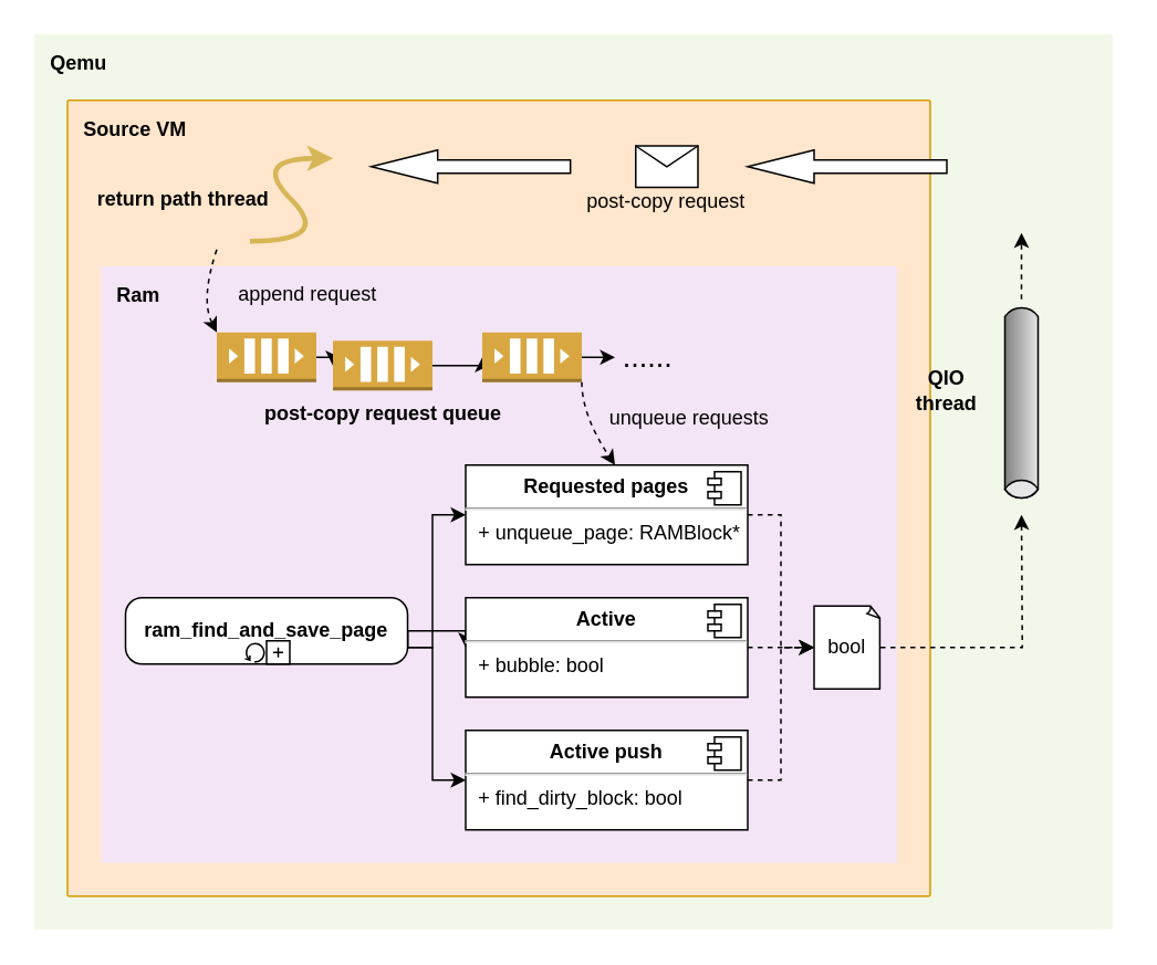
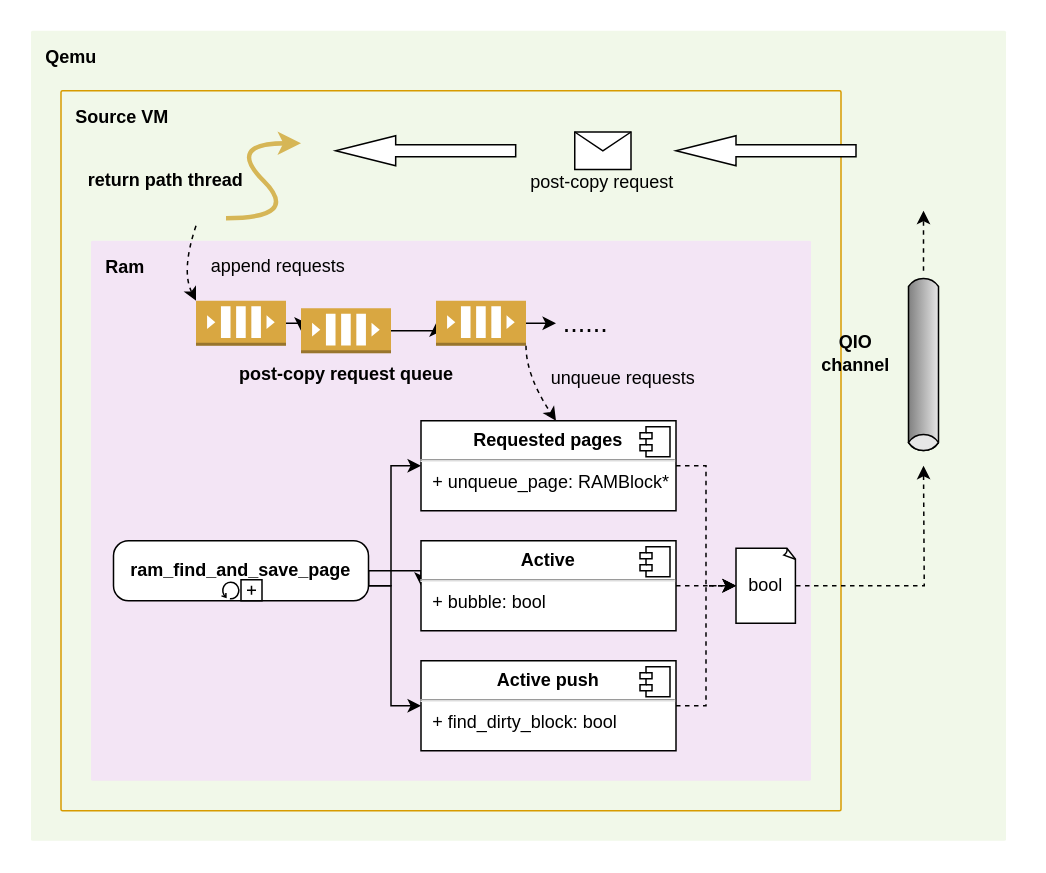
  <mxCell id="0" />
  <mxCell id="1" parent="0" />
  <mxCell id="2" value="&lt;b&gt;&lt;font color=&quot;#000000&quot;&gt;Qemu&lt;/font&gt;&lt;/b&gt;" style="sketch=0;points=[[0,0,0],[0.25,0,0],[0.5,0,0],[0.75,0,0],[1,0,0],[1,0.25,0],[1,0.5,0],[1,0.75,0],[1,1,0],[0.75,1,0],[0.5,1,0],[0.25,1,0],[0,1,0],[0,0.75,0],[0,0.5,0],[0,0.25,0]];rounded=1;absoluteArcSize=1;arcSize=2;html=1;strokeColor=none;gradientColor=none;shadow=0;dashed=0;fontSize=12;fontColor=#9E9E9E;align=left;verticalAlign=top;spacing=10;spacingTop=-4;fillColor=#F1F8E9;" parent="1" vertex="1"><mxGeometry x="20" y="20" width="650" height="540" as="geometry" /></mxCell>
- <mxCell id="3" value="&lt;b&gt;&lt;font color=&quot;#000000&quot;&gt;Source VM&lt;/font&gt;&lt;/b&gt;" style="sketch=0;points=[[0,0,0],[0.25,0,0],[0.5,0,0],[0.75,0,0],[1,0,0],[1,0.25,0],[1,0.5,0],[1,0.75,0],[1,1,0],[0.75,1,0],[0.5,1,0],[0.25,1,0],[0,1,0],[0,0.75,0],[0,0.5,0],[0,0.25,0]];rounded=1;absoluteArcSize=1;arcSize=2;html=1;strokeColor=#d79b00;shadow=0;dashed=0;fontSize=12;align=left;verticalAlign=top;spacing=10;spacingTop=-4;fillColor=#ffe6cc;" parent="1" vertex="1"><mxGeometry x="40" y="60" width="520" height="480" as="geometry" /></mxCell>
+ <mxCell id="3" value="&lt;b&gt;&lt;font color=&quot;#000000&quot;&gt;Source VM&lt;/font&gt;&lt;/b&gt;" style="sketch=0;points=[[0,0,0],[0.25,0,0],[0.5,0,0],[0.75,0,0],[1,0,0],[1,0.25,0],[1,0.5,0],[1,0.75,0],[1,1,0],[0.75,1,0],[0.5,1,0],[0.25,1,0],[0,1,0],[0,0.75,0],[0,0.5,0],[0,0.25,0]];rounded=1;absoluteArcSize=1;arcSize=2;html=1;strokeColor=#d79b00;shadow=0;dashed=0;fontSize=12;align=left;verticalAlign=top;spacing=10;spacingTop=-4;fillColor=#f1f8e9;" parent="1" vertex="1"><mxGeometry x="40" y="60" width="520" height="480" as="geometry" /></mxCell>
  <mxCell id="4" value="&lt;font style=&quot;font-size: 12px&quot;&gt;&lt;b&gt;return path thread&lt;/b&gt;&lt;/font&gt;" style="text;html=1;strokeColor=none;fillColor=none;align=center;verticalAlign=middle;whiteSpace=wrap;rounded=0;" parent="1" vertex="1"><mxGeometry x="30" y="110" width="160" height="20" as="geometry" /></mxCell>
  <mxCell id="5" value="" style="curved=1;endArrow=classic;html=1;rounded=0;fontSize=18;strokeWidth=3;fillColor=#fff2cc;strokeColor=#d6b656;" parent="1" edge="1"><mxGeometry width="50" height="50" relative="1" as="geometry"><mxPoint x="150" y="145" as="sourcePoint" /><mxPoint x="200" y="95" as="targetPoint" /><Array as="points"><mxPoint x="200" y="145" /><mxPoint x="150" y="95" /></Array></mxGeometry></mxCell>
  <mxCell id="6" value="&lt;b&gt;&lt;font color=&quot;#000000&quot;&gt;Ram&lt;/font&gt;&lt;/b&gt;" style="sketch=0;points=[[0,0,0],[0.25,0,0],[0.5,0,0],[0.75,0,0],[1,0,0],[1,0.25,0],[1,0.5,0],[1,0.75,0],[1,1,0],[0.75,1,0],[0.5,1,0],[0.25,1,0],[0,1,0],[0,0.75,0],[0,0.5,0],[0,0.25,0]];rounded=1;absoluteArcSize=1;arcSize=2;html=1;strokeColor=none;gradientColor=none;shadow=0;dashed=0;fontSize=12;fontColor=#9E9E9E;align=left;verticalAlign=top;spacing=10;spacingTop=-4;fillColor=#F3E5F5;" parent="1" vertex="1"><mxGeometry x="60" y="160" width="480" height="360" as="geometry" /></mxCell>
  <mxCell id="7" style="edgeStyle=orthogonalEdgeStyle;rounded=0;orthogonalLoop=1;jettySize=auto;html=1;exitX=1;exitY=0.5;exitDx=0;exitDy=0;exitPerimeter=0;entryX=0;entryY=0.5;entryDx=0;entryDy=0;entryPerimeter=0;fontSize=12;fontColor=#000000;strokeWidth=1;" parent="1" source="8" target="10" edge="1"><mxGeometry relative="1" as="geometry" /></mxCell>
  <mxCell id="8" value="" style="outlineConnect=0;dashed=0;verticalLabelPosition=bottom;verticalAlign=top;align=center;html=1;shape=mxgraph.aws3.queue;fillColor=#D9A741;gradientColor=none;fontSize=12;fontColor=#000000;" parent="1" vertex="1"><mxGeometry x="130" y="200" width="60" height="30" as="geometry" /></mxCell>
  <mxCell id="9" style="edgeStyle=orthogonalEdgeStyle;rounded=0;orthogonalLoop=1;jettySize=auto;html=1;exitX=1;exitY=0.5;exitDx=0;exitDy=0;exitPerimeter=0;entryX=0;entryY=0.5;entryDx=0;entryDy=0;entryPerimeter=0;fontSize=12;fontColor=#000000;strokeWidth=1;" parent="1" source="10" target="12" edge="1"><mxGeometry relative="1" as="geometry" /></mxCell>
  <mxCell id="10" value="&lt;b&gt;post-copy request queue&lt;/b&gt;" style="outlineConnect=0;dashed=0;verticalLabelPosition=bottom;verticalAlign=top;align=center;html=1;shape=mxgraph.aws3.queue;fillColor=#D9A741;gradientColor=none;fontSize=12;fontColor=#000000;" parent="1" vertex="1"><mxGeometry x="200" y="205" width="60" height="30" as="geometry" /></mxCell>
  <mxCell id="11" style="edgeStyle=orthogonalEdgeStyle;rounded=0;orthogonalLoop=1;jettySize=auto;html=1;exitX=1;exitY=0.5;exitDx=0;exitDy=0;exitPerimeter=0;entryX=0;entryY=0.5;entryDx=0;entryDy=0;entryPerimeter=0;fontSize=12;fontColor=#000000;strokeWidth=1;" parent="1" source="12" edge="1"><mxGeometry relative="1" as="geometry"><mxPoint x="370" y="215" as="targetPoint" /></mxGeometry></mxCell>
  <mxCell id="12" value="" style="outlineConnect=0;dashed=0;verticalLabelPosition=bottom;verticalAlign=top;align=center;html=1;shape=mxgraph.aws3.queue;fillColor=#D9A741;gradientColor=none;fontSize=12;fontColor=#000000;" parent="1" vertex="1"><mxGeometry x="290" y="200" width="60" height="30" as="geometry" /></mxCell>
  <mxCell id="13" value="&lt;font style=&quot;font-size: 18px&quot;&gt;......&lt;/font&gt;" style="text;html=1;strokeColor=none;fillColor=none;align=center;verticalAlign=middle;whiteSpace=wrap;rounded=0;fontSize=12;fontColor=#000000;" parent="1" vertex="1"><mxGeometry x="360" y="200" width="60" height="30" as="geometry" /></mxCell>
  <mxCell id="14" value="" style="curved=1;endArrow=classic;html=1;rounded=0;fontSize=18;fontColor=#000000;strokeWidth=1;entryX=0;entryY=0;entryDx=0;entryDy=0;entryPerimeter=0;dashed=1;" parent="1" target="8" edge="1"><mxGeometry width="50" height="50" relative="1" as="geometry"><mxPoint x="130" y="150" as="sourcePoint" /><mxPoint x="160" y="200" as="targetPoint" /><Array as="points"><mxPoint x="120" y="180" /></Array></mxGeometry></mxCell>
- <mxCell id="15" value="&lt;font style=&quot;font-size: 12px&quot;&gt;append request&lt;/font&gt;" style="text;html=1;strokeColor=none;fillColor=none;align=center;verticalAlign=middle;whiteSpace=wrap;rounded=0;fontSize=18;fontColor=#000000;" parent="1" vertex="1"><mxGeometry x="130" y="160" width="110" height="30" as="geometry" /></mxCell>
+ <mxCell id="15" value="&lt;font style=&quot;font-size: 12px&quot;&gt;append requests&lt;/font&gt;" style="text;html=1;strokeColor=none;fillColor=none;align=center;verticalAlign=middle;whiteSpace=wrap;rounded=0;fontSize=18;fontColor=#000000;" parent="1" vertex="1"><mxGeometry x="130" y="160" width="110" height="30" as="geometry" /></mxCell>
  <mxCell id="16" style="edgeStyle=orthogonalEdgeStyle;rounded=0;orthogonalLoop=1;jettySize=auto;html=1;exitX=1;exitY=0.5;exitDx=0;exitDy=0;exitPerimeter=0;entryX=0;entryY=0.5;entryDx=0;entryDy=0;" parent="1" source="19" target="21" edge="1"><mxGeometry relative="1" as="geometry"><Array as="points"><mxPoint x="260" y="390" /><mxPoint x="260" y="310" /></Array></mxGeometry></mxCell>
  <mxCell id="17" style="edgeStyle=orthogonalEdgeStyle;rounded=0;orthogonalLoop=1;jettySize=auto;html=1;exitX=1;exitY=0.5;exitDx=0;exitDy=0;exitPerimeter=0;entryX=0;entryY=0.5;entryDx=0;entryDy=0;" parent="1" source="19" target="24" edge="1"><mxGeometry relative="1" as="geometry" /></mxCell>
  <mxCell id="18" style="edgeStyle=orthogonalEdgeStyle;rounded=0;orthogonalLoop=1;jettySize=auto;html=1;exitX=1;exitY=0.5;exitDx=0;exitDy=0;exitPerimeter=0;entryX=0;entryY=0.5;entryDx=0;entryDy=0;" parent="1" source="19" target="38" edge="1"><mxGeometry relative="1" as="geometry"><Array as="points"><mxPoint x="260" y="390" /><mxPoint x="260" y="470" /></Array></mxGeometry></mxCell>
  <mxCell id="19" value="ram_find_and_save_page" style="points=[[0.25,0,0],[0.5,0,0],[0.75,0,0],[1,0.25,0],[1,0.5,0],[1,0.75,0],[0.75,1,0],[0.5,1,0],[0.25,1,0],[0,0.75,0],[0,0.5,0],[0,0.25,0]];shape=mxgraph.bpmn.task;whiteSpace=wrap;rectStyle=rounded;size=10;taskMarker=abstract;isLoopStandard=1;isLoopSub=1;rounded=1;fontSize=12;fontColor=#000000;fontStyle=1" parent="1" vertex="1"><mxGeometry x="75" y="360" width="170" height="40" as="geometry" /></mxCell>
  <mxCell id="20" style="edgeStyle=orthogonalEdgeStyle;rounded=0;orthogonalLoop=1;jettySize=auto;html=1;exitX=1;exitY=0.5;exitDx=0;exitDy=0;entryX=0;entryY=0.5;entryDx=0;entryDy=0;entryPerimeter=0;dashed=1;" parent="1" source="21" target="29" edge="1"><mxGeometry relative="1" as="geometry" /></mxCell>
  <mxCell id="21" value="&lt;p style=&quot;margin: 0px ; margin-top: 6px ; text-align: center&quot;&gt;&lt;b&gt;Requested pages&lt;/b&gt;&lt;/p&gt;&lt;hr&gt;&lt;p style=&quot;margin: 0px ; margin-left: 8px&quot;&gt;+ unqueue_page&lt;span&gt;: RAMBlock*&lt;/span&gt;&lt;/p&gt;" style="align=left;overflow=fill;html=1;dropTarget=0;fontColor=#000000;" parent="1" vertex="1"><mxGeometry x="280" y="280" width="170" height="60" as="geometry" /></mxCell>
  <mxCell id="22" value="" style="shape=component;jettyWidth=8;jettyHeight=4;fontColor=#000000;" parent="21" vertex="1"><mxGeometry x="1" width="20" height="20" relative="1" as="geometry"><mxPoint x="-24" y="4" as="offset" /></mxGeometry></mxCell>
  <mxCell id="23" style="edgeStyle=orthogonalEdgeStyle;rounded=0;orthogonalLoop=1;jettySize=auto;html=1;exitX=1;exitY=0.5;exitDx=0;exitDy=0;dashed=1;" parent="1" source="24" edge="1"><mxGeometry relative="1" as="geometry"><mxPoint x="490" y="390" as="targetPoint" /></mxGeometry></mxCell>
  <mxCell id="24" value="&lt;p style=&quot;margin: 0px ; margin-top: 6px ; text-align: center&quot;&gt;&lt;b&gt;Active&lt;/b&gt;&lt;/p&gt;&lt;hr&gt;&lt;p style=&quot;margin: 0px ; margin-left: 8px&quot;&gt;+ bubble: bool&lt;br&gt;&lt;/p&gt;" style="align=left;overflow=fill;html=1;dropTarget=0;fontColor=#000000;" parent="1" vertex="1"><mxGeometry x="280" y="360" width="170" height="60" as="geometry" /></mxCell>
  <mxCell id="25" value="" style="shape=component;jettyWidth=8;jettyHeight=4;fontColor=#000000;" parent="24" vertex="1"><mxGeometry x="1" width="20" height="20" relative="1" as="geometry"><mxPoint x="-24" y="4" as="offset" /></mxGeometry></mxCell>
  <mxCell id="26" value="" style="curved=1;endArrow=classic;html=1;rounded=0;fontSize=12;fontColor=#000000;strokeWidth=1;dashed=1;" parent="1" edge="1"><mxGeometry width="50" height="50" relative="1" as="geometry"><mxPoint x="350" y="230" as="sourcePoint" /><mxPoint x="370" y="280" as="targetPoint" /><Array as="points"><mxPoint x="350" y="250" /></Array></mxGeometry></mxCell>
  <mxCell id="27" value="&lt;font style=&quot;font-size: 12px&quot;&gt;unqueue requests&lt;/font&gt;" style="text;html=1;strokeColor=none;fillColor=none;align=center;verticalAlign=middle;whiteSpace=wrap;rounded=0;fontSize=18;fontColor=#000000;" parent="1" vertex="1"><mxGeometry x="360" y="235" width="110" height="30" as="geometry" /></mxCell>
  <mxCell id="28" style="edgeStyle=orthogonalEdgeStyle;rounded=0;orthogonalLoop=1;jettySize=auto;html=1;exitX=1;exitY=0.5;exitDx=0;exitDy=0;exitPerimeter=0;fontSize=12;fontColor=#000000;strokeWidth=1;dashed=1;" parent="1" source="29" edge="1"><mxGeometry relative="1" as="geometry"><mxPoint x="615" y="310" as="targetPoint" /></mxGeometry></mxCell>
  <mxCell id="29" value="bool" style="whiteSpace=wrap;html=1;shape=mxgraph.basic.document;fontColor=#000000;" parent="1" vertex="1"><mxGeometry x="490" y="365" width="40" height="50" as="geometry" /></mxCell>
  <mxCell id="30" value="" style="strokeWidth=1;outlineConnect=0;dashed=0;align=center;fontSize=8;shape=mxgraph.eip.messageChannel;html=1;verticalLabelPosition=bottom;verticalAlign=top;fontColor=#000000;rotation=90;" parent="1" vertex="1"><mxGeometry x="555" y="220" width="120" height="45" as="geometry" /></mxCell>
  <mxCell id="31" value="" style="endArrow=classic;html=1;rounded=0;fontSize=12;fontColor=#000000;strokeWidth=1;dashed=1;" parent="1" edge="1"><mxGeometry width="50" height="50" relative="1" as="geometry"><mxPoint x="615" y="180" as="sourcePoint" /><mxPoint x="615" y="140" as="targetPoint" /></mxGeometry></mxCell>
- <mxCell id="32" value="&lt;b&gt;QIO&lt;br&gt;thread&lt;/b&gt;" style="text;html=1;strokeColor=none;fillColor=none;align=center;verticalAlign=middle;whiteSpace=wrap;rounded=0;fontColor=#000000;" parent="1" vertex="1"><mxGeometry x="540" y="220" width="60" height="30" as="geometry" /></mxCell>
+ <mxCell id="32" value="&lt;b&gt;QIO&lt;br&gt;channel&lt;/b&gt;" style="text;html=1;strokeColor=none;fillColor=none;align=center;verticalAlign=middle;whiteSpace=wrap;rounded=0;fontColor=#000000;" parent="1" vertex="1"><mxGeometry x="540" y="220" width="60" height="30" as="geometry" /></mxCell>
  <mxCell id="33" value="" style="html=1;shadow=0;dashed=0;align=center;verticalAlign=middle;shape=mxgraph.arrows2.arrow;dy=0.6;dx=40;flipH=1;notch=0;fontSize=12;" parent="1" vertex="1"><mxGeometry x="223.12" y="90" width="120" height="20" as="geometry" /></mxCell>
  <mxCell id="34" value="" style="shape=message;html=1;whiteSpace=wrap;html=1;outlineConnect=0;fontSize=12;" parent="1" vertex="1"><mxGeometry x="382.5" y="87.5" width="37.5" height="25" as="geometry" /></mxCell>
  <mxCell id="35" value="post-copy request" style="text;html=1;strokeColor=none;fillColor=none;align=center;verticalAlign=middle;whiteSpace=wrap;rounded=0;fontSize=12;" parent="1" vertex="1"><mxGeometry x="343.12" y="112.5" width="116.25" height="17.5" as="geometry" /></mxCell>
  <mxCell id="36" value="" style="html=1;shadow=0;dashed=0;align=center;verticalAlign=middle;shape=mxgraph.arrows2.arrow;dy=0.6;dx=40;flipH=1;notch=0;fontSize=12;" parent="1" vertex="1"><mxGeometry x="450" y="90" width="120" height="20" as="geometry" /></mxCell>
  <mxCell id="37" style="edgeStyle=orthogonalEdgeStyle;rounded=0;orthogonalLoop=1;jettySize=auto;html=1;exitX=1;exitY=0.5;exitDx=0;exitDy=0;dashed=1;" parent="1" source="38" edge="1"><mxGeometry relative="1" as="geometry"><mxPoint x="490" y="390" as="targetPoint" /><Array as="points"><mxPoint x="470" y="470" /><mxPoint x="470" y="390" /></Array></mxGeometry></mxCell>
  <mxCell id="38" value="&lt;p style=&quot;margin: 0px ; margin-top: 6px ; text-align: center&quot;&gt;&lt;b&gt;Active push&lt;/b&gt;&lt;/p&gt;&lt;hr&gt;&lt;p style=&quot;margin: 0px ; margin-left: 8px&quot;&gt;+ find_dirty_block: bool&lt;br&gt;&lt;/p&gt;" style="align=left;overflow=fill;html=1;dropTarget=0;fontColor=#000000;" parent="1" vertex="1"><mxGeometry x="280" y="440" width="170" height="60" as="geometry" /></mxCell>
  <mxCell id="39" value="" style="shape=component;jettyWidth=8;jettyHeight=4;fontColor=#000000;" parent="38" vertex="1"><mxGeometry x="1" width="20" height="20" relative="1" as="geometry"><mxPoint x="-24" y="4" as="offset" /></mxGeometry></mxCell>
